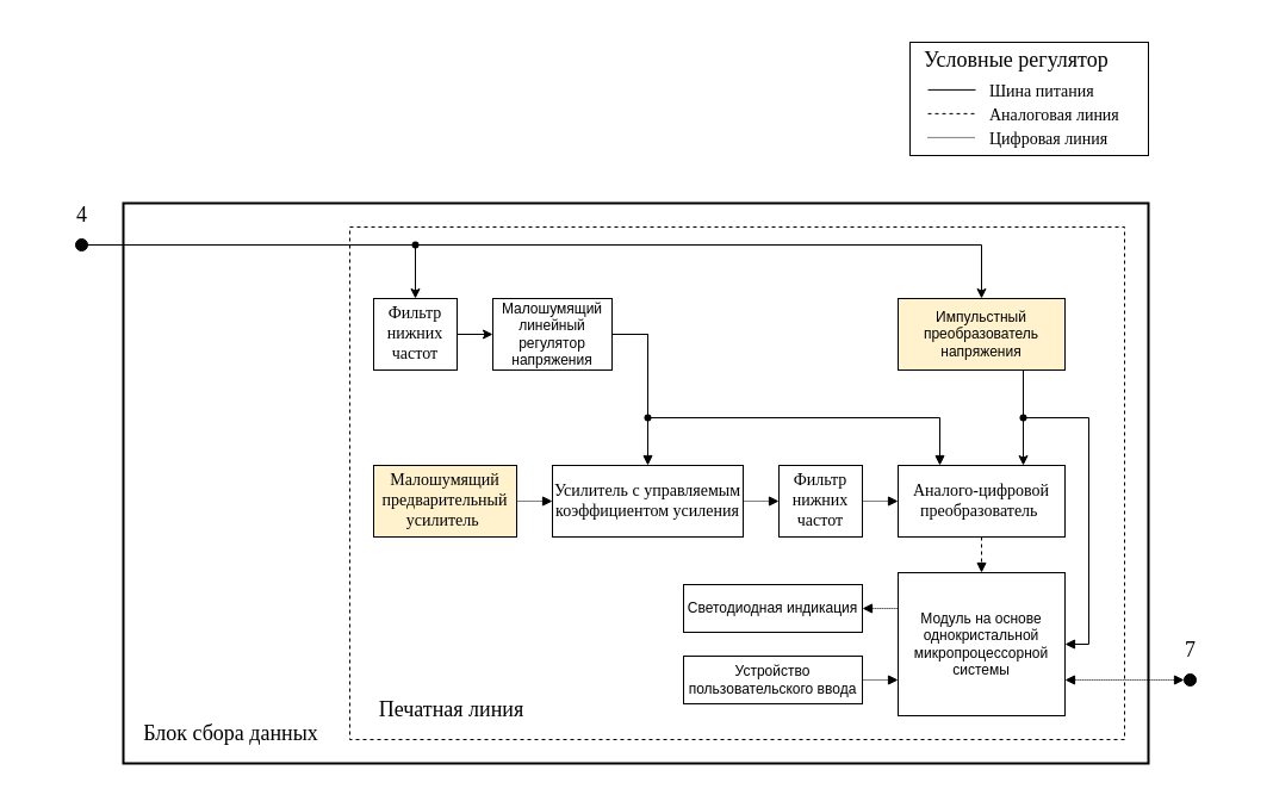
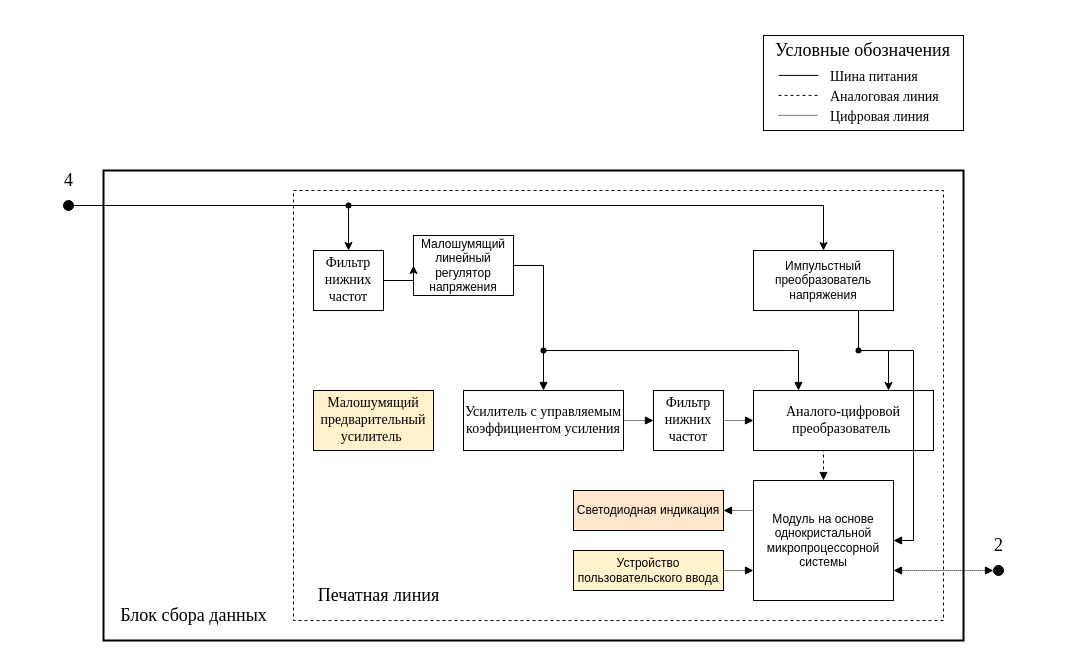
  <mxCell id="0" />
  <mxCell id="1" parent="0" />
  <mxCell id="2" value="" style="rounded=0;whiteSpace=wrap;html=1;spacing=2;strokeWidth=2;" vertex="1" parent="1"><mxGeometry x="103" y="170" width="860" height="470" as="geometry" /></mxCell>
  <mxCell id="3" value="" style="rounded=0;whiteSpace=wrap;html=1;dashed=1;fillStyle=cross-hatch;fillColor=none;" vertex="1" parent="1"><mxGeometry x="293" y="190" width="650" height="430" as="geometry" /></mxCell>
  <mxCell id="4" value="Модуль на основе однокристальной микропроцессорной системы" style="rounded=0;whiteSpace=wrap;html=1;" vertex="1" parent="1"><mxGeometry x="753" y="480" width="140" height="120" as="geometry" /></mxCell>
- <mxCell id="5" value="Малошумящий линейный регулятор напряжения" style="rounded=0;whiteSpace=wrap;html=1;" vertex="1" parent="1"><mxGeometry x="413" y="250" width="100" height="60" as="geometry" /></mxCell>
- <mxCell id="6" style="edgeStyle=orthogonalEdgeStyle;rounded=0;orthogonalLoop=1;jettySize=auto;html=1;exitX=1;exitY=0.5;exitDx=0;exitDy=0;entryX=0;entryY=0.5;entryDx=0;entryDy=0;endArrow=block;endFill=1;dashed=1;dashPattern=1 1;" edge="1" parent="1" source="7" target="9"><mxGeometry relative="1" as="geometry" /></mxCell>
+ <mxCell id="5" value="Малошумящий линейный регулятор напряжения" style="rounded=0;whiteSpace=wrap;html=1;" vertex="1" parent="1"><mxGeometry x="413" y="235" width="100" height="60" as="geometry" /></mxCell>
  <mxCell id="7" value="&lt;font face=&quot;GOST type B&quot;&gt;&lt;span style=&quot;font-size: 14px;&quot;&gt;Малошумящий предварительный усилитель&amp;nbsp;&lt;/span&gt;&lt;/font&gt;" style="rounded=0;whiteSpace=wrap;html=1;fillColor=#fff2cc;" vertex="1" parent="1"><mxGeometry x="313" y="390" width="120" height="60" as="geometry" /></mxCell>
  <mxCell id="8" style="edgeStyle=orthogonalEdgeStyle;rounded=0;orthogonalLoop=1;jettySize=auto;html=1;exitX=1;exitY=0.5;exitDx=0;exitDy=0;entryX=0;entryY=0.5;entryDx=0;entryDy=0;dashed=1;dashPattern=1 1;endArrow=block;endFill=1;" edge="1" parent="1" source="9" target="11"><mxGeometry relative="1" as="geometry" /></mxCell>
  <mxCell id="9" value="&lt;font face=&quot;GOST type B&quot;&gt;&lt;span style=&quot;font-size: 14px;&quot;&gt;Усилитель с управляемым коэффициентом усиления&lt;/span&gt;&lt;/font&gt;" style="rounded=0;whiteSpace=wrap;html=1;" vertex="1" parent="1"><mxGeometry x="463" y="390" width="160" height="60" as="geometry" /></mxCell>
  <mxCell id="10" style="edgeStyle=orthogonalEdgeStyle;rounded=0;orthogonalLoop=1;jettySize=auto;html=1;exitX=1;exitY=0.5;exitDx=0;exitDy=0;entryX=0;entryY=0.5;entryDx=0;entryDy=0;endArrow=block;endFill=1;dashed=1;dashPattern=1 1;" edge="1" parent="1" source="11" target="14"><mxGeometry relative="1" as="geometry" /></mxCell>
  <mxCell id="11" value="&lt;font face=&quot;GOST type B&quot;&gt;&lt;span style=&quot;font-size: 14px;&quot;&gt;Фильтр нижних частот&lt;/span&gt;&lt;/font&gt;" style="rounded=0;whiteSpace=wrap;html=1;" vertex="1" parent="1"><mxGeometry x="653" y="390" width="70" height="60" as="geometry" /></mxCell>
  <mxCell id="12" style="edgeStyle=orthogonalEdgeStyle;rounded=0;orthogonalLoop=1;jettySize=auto;html=1;exitX=0.25;exitY=0;exitDx=0;exitDy=0;entryX=1;entryY=0.5;entryDx=0;entryDy=0;endArrow=none;endFill=0;startArrow=block;startFill=1;" edge="1" parent="1" source="14" target="5"><mxGeometry relative="1" as="geometry"><Array as="points"><mxPoint x="788" y="350" /><mxPoint x="543" y="350" /><mxPoint x="543" y="280" /></Array></mxGeometry></mxCell>
  <mxCell id="13" style="edgeStyle=orthogonalEdgeStyle;rounded=0;orthogonalLoop=1;jettySize=auto;html=1;exitX=0.5;exitY=1;exitDx=0;exitDy=0;entryX=0.5;entryY=0;entryDx=0;entryDy=0;endArrow=block;endFill=1;dashed=1;" edge="1" parent="1" source="14" target="4"><mxGeometry relative="1" as="geometry" /></mxCell>
- <mxCell id="14" value="&lt;font face=&quot;GOST type B&quot;&gt;&lt;span style=&quot;font-size: 14px;&quot;&gt;Аналого-цифровой преобразователь&amp;nbsp;&lt;/span&gt;&lt;/font&gt;" style="rounded=0;whiteSpace=wrap;html=1;" vertex="1" parent="1"><mxGeometry x="753" y="390" width="140" height="60" as="geometry" /></mxCell>
+ <mxCell id="14" value="&lt;font face=&quot;GOST type B&quot;&gt;&lt;span style=&quot;font-size: 14px;&quot;&gt;Аналого-цифровой преобразователь&amp;nbsp;&lt;/span&gt;&lt;/font&gt;" style="rounded=0;whiteSpace=wrap;html=1;" vertex="1" parent="1"><mxGeometry x="753" y="390" width="180" height="60" as="geometry" /></mxCell>
  <mxCell id="15" style="edgeStyle=orthogonalEdgeStyle;rounded=0;orthogonalLoop=1;jettySize=auto;html=1;exitX=0.75;exitY=1;exitDx=0;exitDy=0;entryX=0.75;entryY=0;entryDx=0;entryDy=0;" edge="1" parent="1" source="17" target="14"><mxGeometry relative="1" as="geometry" /></mxCell>
  <mxCell id="16" style="edgeStyle=orthogonalEdgeStyle;rounded=0;orthogonalLoop=1;jettySize=auto;html=1;exitDx=0;exitDy=0;entryX=1;entryY=0.5;entryDx=0;entryDy=0;endArrow=block;endFill=1;" edge="1" parent="1" source="31" target="4"><mxGeometry relative="1" as="geometry"><Array as="points"><mxPoint x="858" y="350" /><mxPoint x="913" y="350" /><mxPoint x="913" y="540" /></Array></mxGeometry></mxCell>
- <mxCell id="17" value="Импульстный преобразователь напряжения" style="rounded=0;whiteSpace=wrap;html=1;fillColor=#fff2cc;" vertex="1" parent="1"><mxGeometry x="753" y="250" width="140" height="60" as="geometry" /></mxCell>
+ <mxCell id="17" value="Импульстный преобразователь напряжения" style="rounded=0;whiteSpace=wrap;html=1;" vertex="1" parent="1"><mxGeometry x="753" y="250" width="140" height="60" as="geometry" /></mxCell>
  <mxCell id="18" style="edgeStyle=orthogonalEdgeStyle;rounded=0;orthogonalLoop=1;jettySize=auto;html=1;exitX=1;exitY=0.5;exitDx=0;exitDy=0;entryX=0;entryY=0.5;entryDx=0;entryDy=0;" edge="1" parent="1" source="19" target="5"><mxGeometry relative="1" as="geometry" /></mxCell>
  <mxCell id="19" value="&lt;font face=&quot;GOST type B&quot;&gt;&lt;span style=&quot;font-size: 14px;&quot;&gt;Фильтр нижних частот&lt;/span&gt;&lt;/font&gt;" style="rounded=0;whiteSpace=wrap;html=1;" vertex="1" parent="1"><mxGeometry x="313" y="250" width="70" height="60" as="geometry" /></mxCell>
  <mxCell id="20" style="edgeStyle=orthogonalEdgeStyle;rounded=0;orthogonalLoop=1;jettySize=auto;html=1;exitDx=0;exitDy=0;strokeColor=default;endArrow=block;endFill=1;" edge="1" parent="1" source="29"><mxGeometry relative="1" as="geometry"><mxPoint x="543" y="390" as="targetPoint" /><Array as="points"><mxPoint x="543" y="280" /><mxPoint x="543" y="390" /></Array></mxGeometry></mxCell>
  <mxCell id="21" style="edgeStyle=orthogonalEdgeStyle;rounded=0;orthogonalLoop=1;jettySize=auto;html=1;exitDx=0;exitDy=0;entryX=0.5;entryY=0;entryDx=0;entryDy=0;" edge="1" parent="1" source="33" target="19"><mxGeometry relative="1" as="geometry" /></mxCell>
  <mxCell id="22" style="edgeStyle=orthogonalEdgeStyle;rounded=0;orthogonalLoop=1;jettySize=auto;html=1;exitX=1;exitY=0.5;exitDx=0;exitDy=0;entryX=0.5;entryY=0;entryDx=0;entryDy=0;" edge="1" parent="1" source="23" target="17"><mxGeometry relative="1" as="geometry" /></mxCell>
  <mxCell id="23" value="" style="ellipse;whiteSpace=wrap;html=1;fillColor=#050505;" vertex="1" parent="1"><mxGeometry x="63" y="200" width="10" height="10" as="geometry" /></mxCell>
  <mxCell id="24" style="edgeStyle=orthogonalEdgeStyle;rounded=0;orthogonalLoop=1;jettySize=auto;html=1;exitX=1;exitY=0.5;exitDx=0;exitDy=0;entryX=0;entryY=0.25;entryDx=0;entryDy=0;endArrow=none;endFill=0;startArrow=block;startFill=1;dashed=1;dashPattern=1 1;" edge="1" parent="1" source="25" target="4"><mxGeometry relative="1" as="geometry" /></mxCell>
- <mxCell id="25" value="Светодиодная индикация" style="rounded=0;whiteSpace=wrap;html=1;" vertex="1" parent="1"><mxGeometry x="573" y="490" width="150" height="40" as="geometry" /></mxCell>
+ <mxCell id="25" value="Светодиодная индикация" style="rounded=0;whiteSpace=wrap;html=1;fillColor=#ffe6cc;" vertex="1" parent="1"><mxGeometry x="573" y="490" width="150" height="40" as="geometry" /></mxCell>
  <mxCell id="26" style="edgeStyle=orthogonalEdgeStyle;rounded=0;orthogonalLoop=1;jettySize=auto;html=1;exitX=1;exitY=0.5;exitDx=0;exitDy=0;entryX=0;entryY=0.75;entryDx=0;entryDy=0;dashed=1;dashPattern=1 1;endArrow=block;endFill=1;" edge="1" parent="1" source="27" target="4"><mxGeometry relative="1" as="geometry" /></mxCell>
- <mxCell id="27" value="Устройство пользовательского ввода" style="rounded=0;whiteSpace=wrap;html=1;" vertex="1" parent="1"><mxGeometry x="573" y="550" width="150" height="40" as="geometry" /></mxCell>
+ <mxCell id="27" value="Устройство пользовательского ввода" style="rounded=0;whiteSpace=wrap;html=1;fillColor=#fff2cc;" vertex="1" parent="1"><mxGeometry x="573" y="550" width="150" height="40" as="geometry" /></mxCell>
  <mxCell id="28" value="" style="edgeStyle=orthogonalEdgeStyle;rounded=0;orthogonalLoop=1;jettySize=auto;html=1;exitX=1;exitY=0.5;exitDx=0;exitDy=0;strokeColor=default;endArrow=none;endFill=0;" edge="1" parent="1" source="5" target="29"><mxGeometry relative="1" as="geometry"><mxPoint x="513" y="280" as="sourcePoint" /><mxPoint x="543" y="390" as="targetPoint" /><Array as="points" /></mxGeometry></mxCell>
  <mxCell id="29" value="" style="shape=waypoint;sketch=0;fillStyle=solid;size=6;pointerEvents=1;points=[];fillColor=none;resizable=0;rotatable=0;perimeter=centerPerimeter;snapToPoint=1;" vertex="1" parent="1"><mxGeometry x="533" y="340" width="20" height="20" as="geometry" /></mxCell>
  <mxCell id="30" value="" style="edgeStyle=orthogonalEdgeStyle;rounded=0;orthogonalLoop=1;jettySize=auto;html=1;exitX=0.75;exitY=1;exitDx=0;exitDy=0;entryDx=0;entryDy=0;endArrow=none;endFill=0;" edge="1" parent="1" source="17" target="31"><mxGeometry relative="1" as="geometry"><mxPoint x="858" y="310" as="sourcePoint" /><mxPoint x="893" y="540" as="targetPoint" /><Array as="points" /></mxGeometry></mxCell>
  <mxCell id="31" value="" style="shape=waypoint;sketch=0;fillStyle=solid;size=6;pointerEvents=1;points=[];fillColor=none;resizable=0;rotatable=0;perimeter=centerPerimeter;snapToPoint=1;" vertex="1" parent="1"><mxGeometry x="848" y="340" width="20" height="20" as="geometry" /></mxCell>
  <mxCell id="32" value="" style="edgeStyle=orthogonalEdgeStyle;rounded=0;orthogonalLoop=1;jettySize=auto;html=1;exitX=1;exitY=0.5;exitDx=0;exitDy=0;entryDx=0;entryDy=0;endArrow=none;endFill=0;" edge="1" parent="1" source="23" target="33"><mxGeometry relative="1" as="geometry"><mxPoint x="73" y="205" as="sourcePoint" /><mxPoint x="348" y="250" as="targetPoint" /></mxGeometry></mxCell>
  <mxCell id="33" value="" style="shape=waypoint;sketch=0;fillStyle=solid;size=6;pointerEvents=1;points=[];fillColor=none;resizable=0;rotatable=0;perimeter=centerPerimeter;snapToPoint=1;" vertex="1" parent="1"><mxGeometry x="338" y="195" width="20" height="20" as="geometry" /></mxCell>
  <mxCell id="34" style="edgeStyle=orthogonalEdgeStyle;rounded=0;orthogonalLoop=1;jettySize=auto;html=1;exitX=0;exitY=0.5;exitDx=0;exitDy=0;entryX=1;entryY=0.75;entryDx=0;entryDy=0;endArrow=block;endFill=1;startArrow=block;startFill=1;dashed=1;dashPattern=1 1;" edge="1" parent="1" source="35" target="4"><mxGeometry relative="1" as="geometry" /></mxCell>
  <mxCell id="35" value="" style="ellipse;whiteSpace=wrap;html=1;fillColor=#050505;" vertex="1" parent="1"><mxGeometry x="993" y="565" width="10" height="10" as="geometry" /></mxCell>
  <mxCell id="36" value="&lt;font&gt;Блок сбора данных&lt;/font&gt;" style="text;strokeColor=none;fillColor=none;html=1;fontSize=18;fontStyle=0;verticalAlign=middle;align=center;fontFamily=GOST type B;" vertex="1" parent="1"><mxGeometry x="63" y="585" width="260" height="60" as="geometry" /></mxCell>
  <mxCell id="37" value="&lt;font&gt;Печатная линия&lt;/font&gt;" style="text;strokeColor=none;fillColor=none;html=1;fontSize=18;fontStyle=0;verticalAlign=middle;align=center;fontFamily=GOST type B;" vertex="1" parent="1"><mxGeometry x="248" y="565" width="260" height="60" as="geometry" /></mxCell>
- <mxCell id="38" value="&lt;font&gt;7&lt;/font&gt;" style="text;strokeColor=none;fillColor=none;html=1;fontSize=18;fontStyle=0;verticalAlign=middle;align=center;fontFamily=GOST type B;" vertex="1" parent="1"><mxGeometry x="950.5" y="515" width="95" height="60" as="geometry" /></mxCell>
+ <mxCell id="38" value="&lt;font&gt;2&lt;/font&gt;" style="text;strokeColor=none;fillColor=none;html=1;fontSize=18;fontStyle=0;verticalAlign=middle;align=center;fontFamily=GOST type B;" vertex="1" parent="1"><mxGeometry x="950.5" y="515" width="95" height="60" as="geometry" /></mxCell>
  <mxCell id="39" value="&lt;font&gt;4&lt;/font&gt;" style="text;strokeColor=none;fillColor=none;html=1;fontSize=18;fontStyle=0;verticalAlign=middle;align=center;fontFamily=GOST type B;" vertex="1" parent="1"><mxGeometry x="20.5" y="150" width="95" height="60" as="geometry" /></mxCell>
  <mxCell id="40" value="" style="rounded=0;whiteSpace=wrap;html=1;spacing=2;strokeWidth=1;" vertex="1" parent="1"><mxGeometry x="763" y="35" width="200" height="95" as="geometry" /></mxCell>
- <mxCell id="41" value="&lt;font&gt;Условные регулятор&lt;/font&gt;" style="text;strokeColor=none;fillColor=none;html=1;fontSize=18;fontStyle=0;verticalAlign=middle;align=left;fontFamily=GOST type B;" vertex="1" parent="1"><mxGeometry x="773" y="20" width="260" height="60" as="geometry" /></mxCell>
+ <mxCell id="41" value="&lt;font&gt;Условные обозначения&lt;/font&gt;" style="text;strokeColor=none;fillColor=none;html=1;fontSize=18;fontStyle=0;verticalAlign=middle;align=left;fontFamily=GOST type B;" vertex="1" parent="1"><mxGeometry x="773" y="20" width="260" height="60" as="geometry" /></mxCell>
  <mxCell id="42" value="" style="endArrow=none;html=1;rounded=0;" edge="1" parent="1"><mxGeometry width="50" height="50" relative="1" as="geometry"><mxPoint x="778" y="74.9" as="sourcePoint" /><mxPoint x="818" y="74.9" as="targetPoint" /></mxGeometry></mxCell>
  <mxCell id="43" value="" style="endArrow=none;dashed=1;html=1;rounded=0;" edge="1" parent="1"><mxGeometry width="50" height="50" relative="1" as="geometry"><mxPoint x="778" y="94.9" as="sourcePoint" /><mxPoint x="818" y="94.9" as="targetPoint" /></mxGeometry></mxCell>
  <mxCell id="44" style="edgeStyle=orthogonalEdgeStyle;rounded=0;orthogonalLoop=1;jettySize=auto;html=1;exitX=1;exitY=0.5;exitDx=0;exitDy=0;endArrow=none;endFill=0;dashed=1;dashPattern=1 1;" edge="1" parent="1"><mxGeometry relative="1" as="geometry"><mxPoint x="778" y="114.9" as="sourcePoint" /><mxPoint x="818" y="114.9" as="targetPoint" /><Array as="points"><mxPoint x="798" y="114.9" /><mxPoint x="798" y="114.9" /></Array></mxGeometry></mxCell>
  <mxCell id="45" value="&lt;font style=&quot;font-size: 14px;&quot;&gt;Шина питания&lt;/font&gt;" style="text;strokeColor=none;fillColor=none;html=1;fontSize=18;fontStyle=0;verticalAlign=middle;align=left;fontFamily=GOST type B;" vertex="1" parent="1"><mxGeometry x="828" y="65" width="100" height="20" as="geometry" /></mxCell>
  <mxCell id="46" value="&lt;span style=&quot;font-size: 14px;&quot;&gt;Аналоговая линия&lt;/span&gt;" style="text;strokeColor=none;fillColor=none;html=1;fontSize=18;fontStyle=0;verticalAlign=middle;align=left;fontFamily=GOST type B;" vertex="1" parent="1"><mxGeometry x="828" y="85" width="100" height="20" as="geometry" /></mxCell>
  <mxCell id="47" value="&lt;span style=&quot;font-size: 14px;&quot;&gt;Цифровая линия&lt;/span&gt;" style="text;strokeColor=none;fillColor=none;html=1;fontSize=18;fontStyle=0;verticalAlign=middle;align=left;fontFamily=GOST type B;" vertex="1" parent="1"><mxGeometry x="828" y="105" width="100" height="20" as="geometry" /></mxCell>
